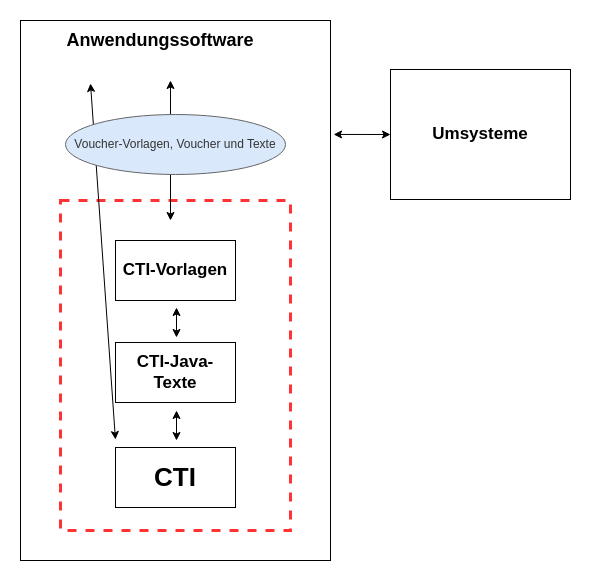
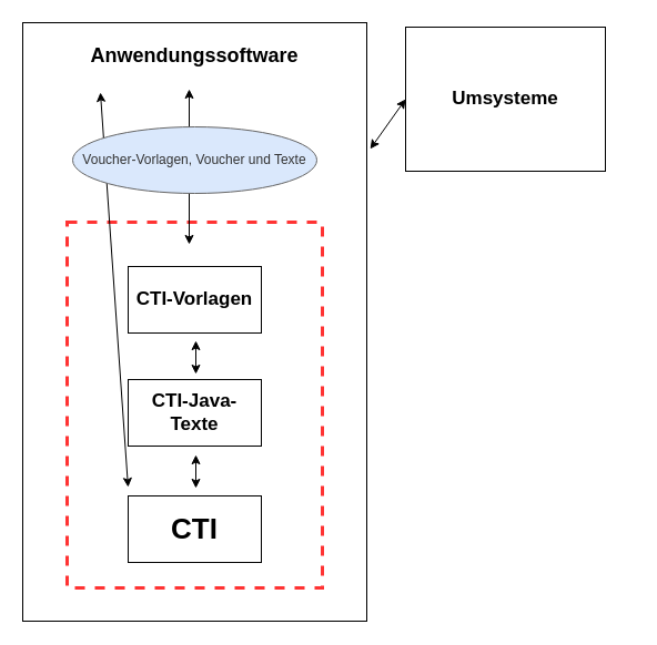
  <mxCell id="0" />
  <mxCell id="1" parent="0" />
  <mxCell id="2" value="" style="rounded=0;whiteSpace=wrap;html=1;dashed=1;strokeColor=#FF3333;fillColor=none;strokeWidth=3;" vertex="1" parent="1"><mxGeometry x="60" y="200" width="230" height="330" as="geometry" /></mxCell>
  <mxCell id="3" value="&lt;b&gt;&lt;font style=&quot;font-size: 26px&quot;&gt;CTI&lt;/font&gt;&lt;/b&gt;" style="rounded=0;whiteSpace=wrap;html=1;strokeColor=#000000;strokeWidth=1;fillColor=none;" vertex="1" parent="1"><mxGeometry x="115" y="447" width="120" height="60" as="geometry" /></mxCell>
  <mxCell id="4" value="&lt;font style=&quot;font-size: 18px&quot;&gt;&lt;b&gt;&lt;br&gt;&lt;/b&gt;&lt;/font&gt;" style="rounded=0;whiteSpace=wrap;html=1;strokeColor=#000000;strokeWidth=1;fillColor=none;align=left;" vertex="1" parent="1"><mxGeometry x="20" y="20" width="310" height="540" as="geometry" /></mxCell>
  <mxCell id="5" value="" style="endArrow=classic;startArrow=classic;html=1;" edge="1" parent="1"><mxGeometry width="50" height="50" relative="1" as="geometry"><mxPoint x="170" y="80" as="sourcePoint" /><mxPoint x="170" y="220" as="targetPoint" /></mxGeometry></mxCell>
  <mxCell id="6" value="&lt;b&gt;&lt;font style=&quot;font-size: 17px&quot;&gt;CTI-Java-Texte&lt;/font&gt;&lt;/b&gt;" style="rounded=0;whiteSpace=wrap;html=1;strokeColor=#000000;strokeWidth=1;fillColor=none;" vertex="1" parent="1"><mxGeometry x="115" y="342" width="120" height="60" as="geometry" /></mxCell>
  <mxCell id="7" value="&lt;b&gt;&lt;font style=&quot;font-size: 17px&quot;&gt;CTI-Vorlagen&lt;/font&gt;&lt;/b&gt;" style="rounded=0;whiteSpace=wrap;html=1;strokeColor=#000000;strokeWidth=1;fillColor=none;" vertex="1" parent="1"><mxGeometry x="115" y="240" width="120" height="60" as="geometry" /></mxCell>
  <mxCell id="8" value="" style="endArrow=classic;startArrow=classic;html=1;" edge="1" parent="1"><mxGeometry width="50" height="50" relative="1" as="geometry"><mxPoint x="176" y="337" as="sourcePoint" /><mxPoint x="176" y="307" as="targetPoint" /></mxGeometry></mxCell>
  <mxCell id="9" value="" style="endArrow=classic;startArrow=classic;html=1;" edge="1" parent="1"><mxGeometry width="50" height="50" relative="1" as="geometry"><mxPoint x="176" y="440" as="sourcePoint" /><mxPoint x="176" y="410" as="targetPoint" /></mxGeometry></mxCell>
  <mxCell id="10" value="" style="endArrow=classic;startArrow=classic;html=1;" edge="1" parent="1"><mxGeometry width="50" height="50" relative="1" as="geometry"><mxPoint x="90" y="83" as="sourcePoint" /><mxPoint x="114.937" y="439" as="targetPoint" /></mxGeometry></mxCell>
  <mxCell id="11" value="Voucher-Vorlagen, Voucher und Texte" style="ellipse;whiteSpace=wrap;html=1;strokeColor=#666666;strokeWidth=1;fillColor=#dae8fc;fontColor=#333333;" vertex="1" parent="1"><mxGeometry x="65" y="114" width="220" height="60" as="geometry" /></mxCell>
- <mxCell id="12" value="&lt;font style=&quot;font-size: 18px&quot;&gt;&lt;b&gt;Anwendungssoftware&lt;/b&gt;&lt;/font&gt;" style="text;html=1;strokeColor=none;fillColor=none;align=center;verticalAlign=middle;whiteSpace=wrap;rounded=0;" vertex="1" parent="1"><mxGeometry x="70" y="30" width="180" height="20" as="geometry" /></mxCell>
- <mxCell id="13" value="&lt;font style=&quot;font-size: 17px&quot;&gt;&lt;b&gt;Umsysteme&lt;/b&gt;&lt;/font&gt;" style="rounded=0;whiteSpace=wrap;html=1;strokeColor=#000000;strokeWidth=1;fillColor=none;" vertex="1" parent="1"><mxGeometry x="390" y="69" width="180" height="130" as="geometry" /></mxCell>
+ <mxCell id="12" value="&lt;font style=&quot;font-size: 18px&quot;&gt;&lt;b&gt;Anwendungssoftware&lt;/b&gt;&lt;/font&gt;" style="text;html=1;strokeColor=none;fillColor=none;align=center;verticalAlign=middle;whiteSpace=wrap;rounded=0;" vertex="1" parent="1"><mxGeometry x="85" y="40" width="180" height="20" as="geometry" /></mxCell>
+ <mxCell id="13" value="&lt;font style=&quot;font-size: 17px&quot;&gt;&lt;b&gt;Umsysteme&lt;/b&gt;&lt;/font&gt;" style="rounded=0;whiteSpace=wrap;html=1;strokeColor=#000000;strokeWidth=1;fillColor=none;" vertex="1" parent="1"><mxGeometry x="365" y="24" width="180" height="130" as="geometry" /></mxCell>
  <mxCell id="14" value="" style="endArrow=classic;startArrow=classic;html=1;exitX=0;exitY=0.5;exitDx=0;exitDy=0;entryX=1.01;entryY=0.211;entryDx=0;entryDy=0;entryPerimeter=0;" edge="1" parent="1" source="13" target="4"><mxGeometry width="50" height="50" relative="1" as="geometry"><mxPoint x="373" y="54" as="sourcePoint" /><mxPoint x="373" y="194" as="targetPoint" /></mxGeometry></mxCell>
